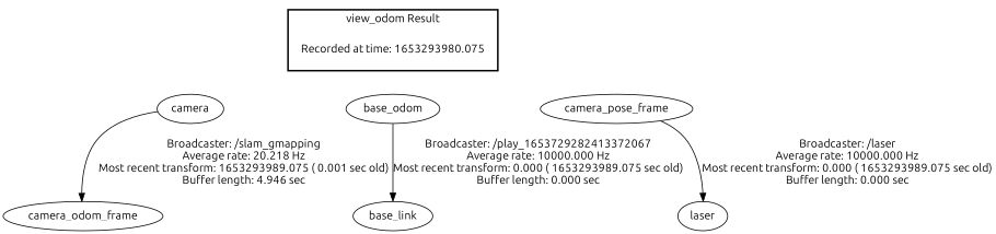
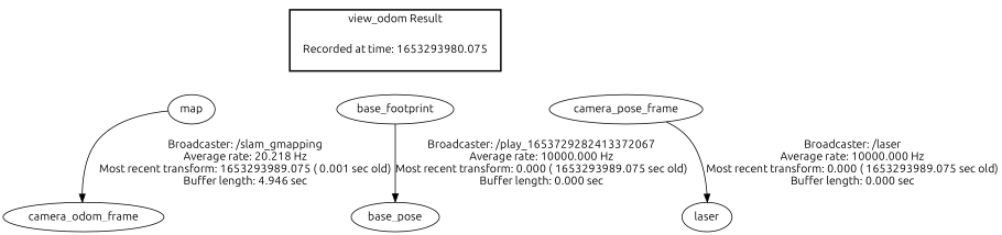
  digraph {
    fontname=Ubuntu
    node [fontname=Ubuntu]
    edge [fontname=Ubuntu]
    n1 [label="Recorded at time: 1653293980.075" shape=plaintext]
-   map [label=camera]
-   base_footprint [label=base_odom]
+   map
+   base_footprint
    camera_pose_frame
    camera_odom_frame
-   base_link
+   base_link [label=base_pose]
    laser
    subgraph cluster_1 {
      color=black
      label="view_odom Result"
      style=bold
      n1
    }
    n1 -> map [style=invis]
    n1 -> base_footprint [style=invis]
    n1 -> camera_pose_frame [style=invis]
    map -> camera_odom_frame [label="Broadcaster: /slam_gmapping\nAverage rate: 20.218 Hz\nMost recent transform: 1653293989.075 ( 0.001 sec old)\nBuffer length: 4.946 sec\n"]
    base_footprint -> base_link [label="Broadcaster: /play_1653729282413372067\nAverage rate: 10000.000 Hz\nMost recent transform: 0.000 ( 1653293989.075 sec old)\nBuffer length: 0.000 sec\n"]
    camera_pose_frame -> laser [label="Broadcaster: /laser\nAverage rate: 10000.000 Hz\nMost recent transform: 0.000 ( 1653293989.075 sec old)\nBuffer length: 0.000 sec\n"]
  }
